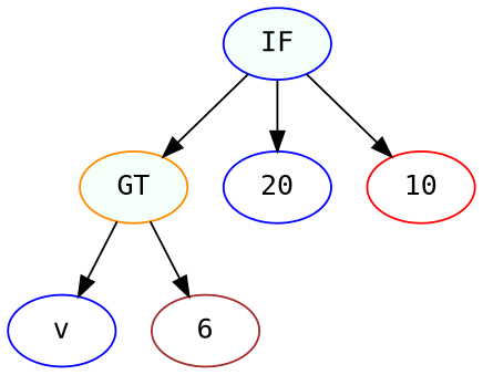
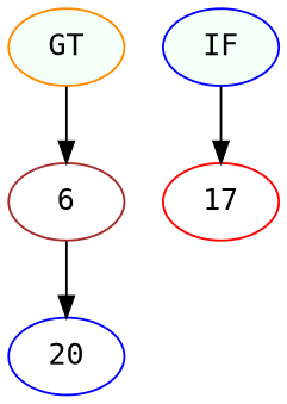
  digraph {
    node [color=blue fontname=monospace]
-   n1 [label=v]
    n2 [color=brown label=6]
    n3 [color=darkorange fillcolor=mintcream label=GT style=filled]
    n4 [label=20]
-   n5 [color=red label=10]
+   n5 [color=red label=17]
    n6 [fillcolor=mintcream label=IF style=filled]
-   n3 -> n1
    n3 -> n2
-   n6 -> n3
-   n6 -> n4
+   n2 -> n4
    n6 -> n5
  }
